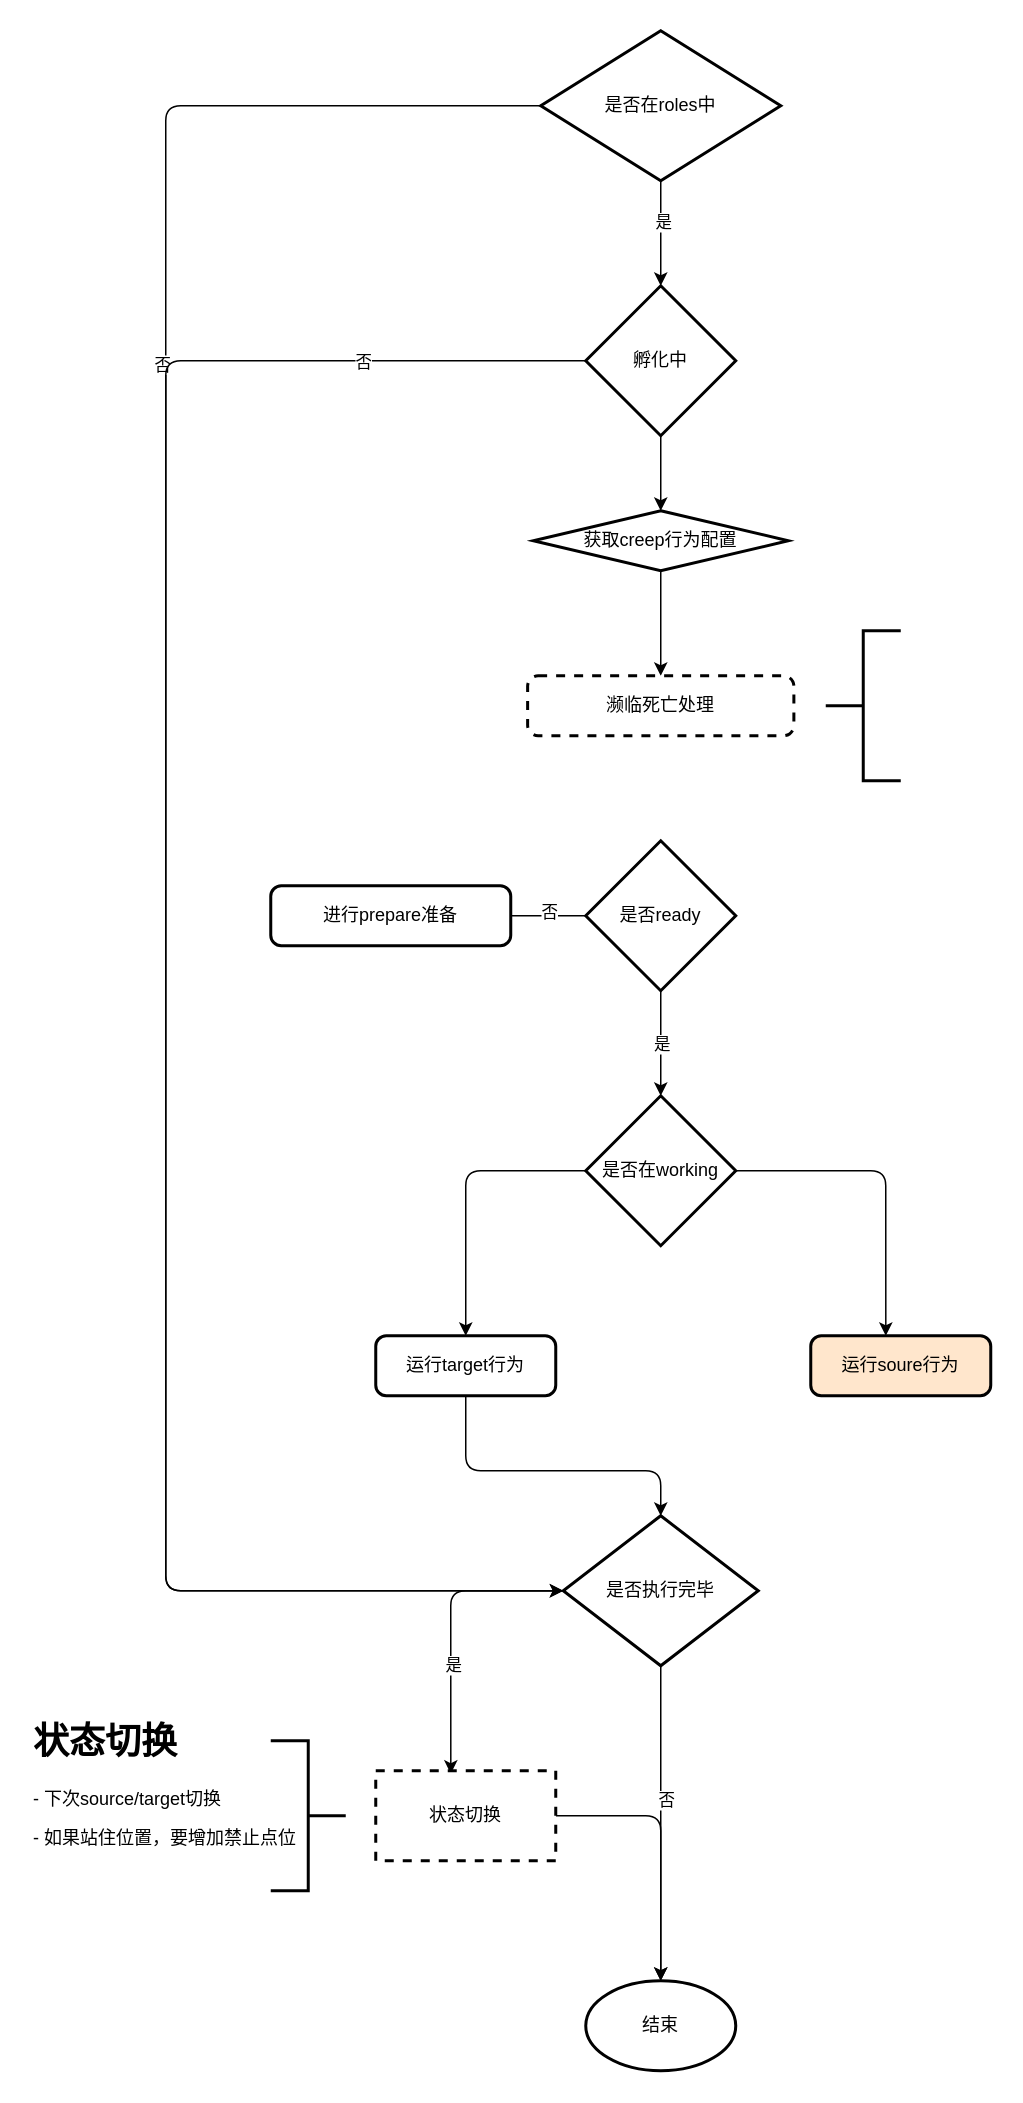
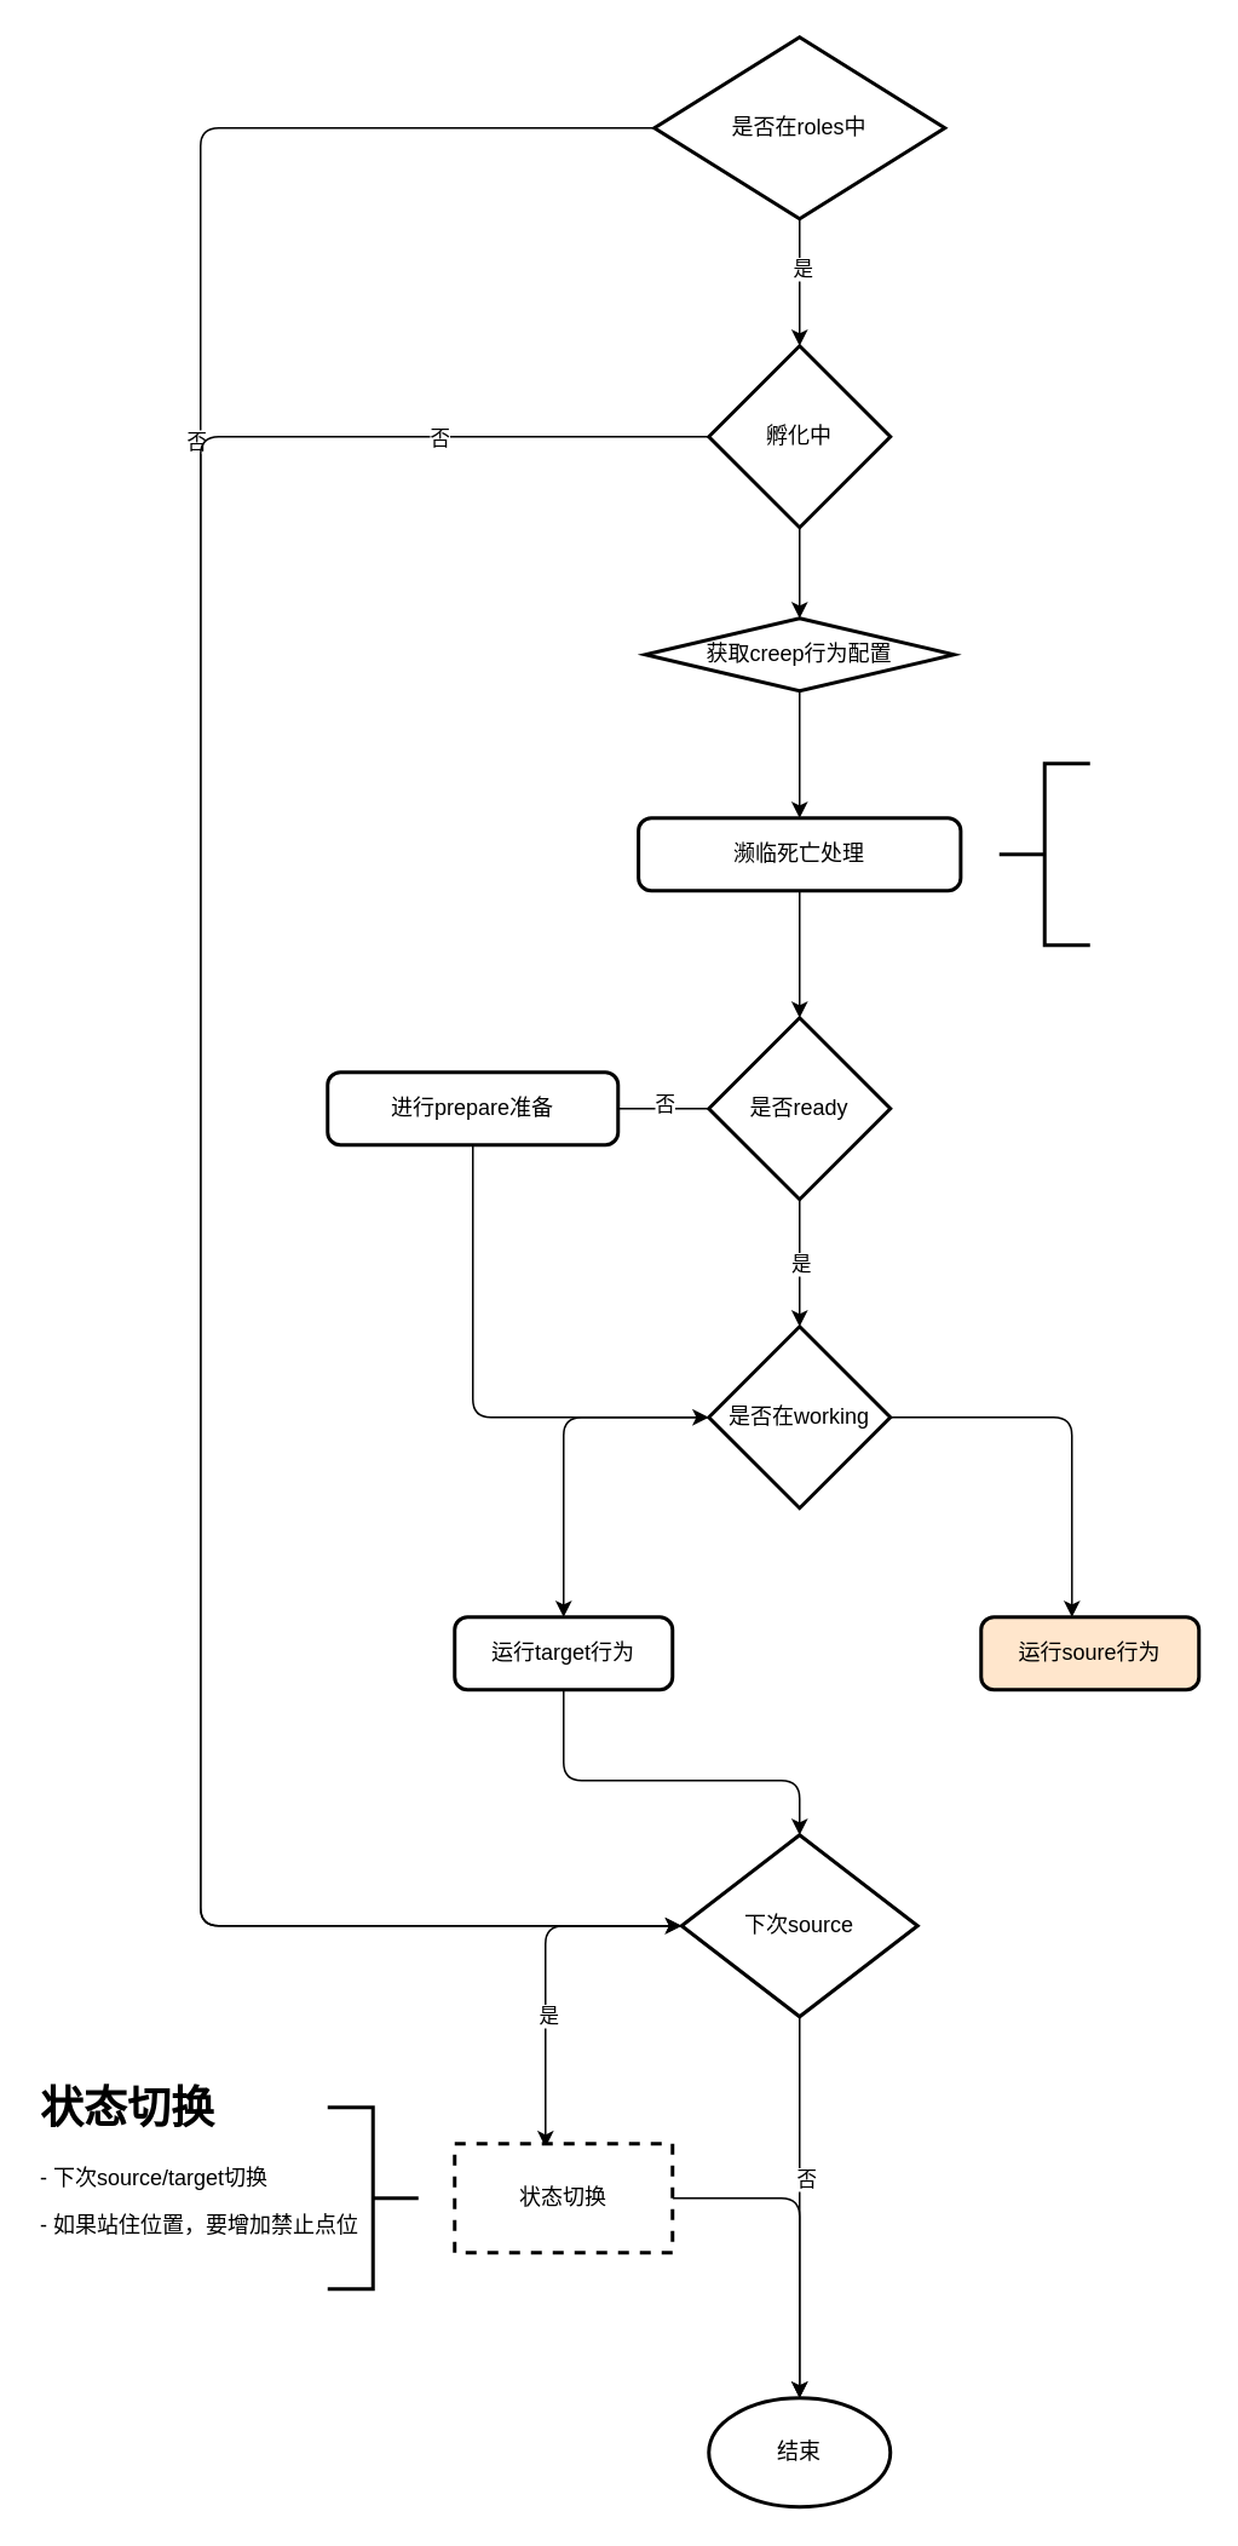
  <mxCell id="0" />
  <mxCell id="1" parent="0" />
  <mxCell id="2" style="edgeStyle=none;html=1;" edge="1" parent="1" source="6" target="10"><mxGeometry relative="1" as="geometry" /></mxCell>
  <mxCell id="3" value="是" style="edgeLabel;html=1;align=center;verticalAlign=middle;resizable=0;points=[];" vertex="1" connectable="0" parent="2"><mxGeometry x="-0.229" y="1" relative="1" as="geometry"><mxPoint as="offset" /></mxGeometry></mxCell>
  <mxCell id="4" style="edgeStyle=none;html=1;entryX=0;entryY=0.5;entryDx=0;entryDy=0;entryPerimeter=0;" edge="1" parent="1" source="6" target="32"><mxGeometry relative="1" as="geometry"><mxPoint x="360" y="1050" as="targetPoint" /><Array as="points"><mxPoint x="110" y="70" /><mxPoint x="110" y="1060" /></Array></mxGeometry></mxCell>
  <mxCell id="5" value="否" style="edgeLabel;html=1;align=center;verticalAlign=middle;resizable=0;points=[];" vertex="1" connectable="0" parent="4"><mxGeometry x="-0.439" y="-3" relative="1" as="geometry"><mxPoint as="offset" /></mxGeometry></mxCell>
  <mxCell id="6" value="是否在roles中" style="strokeWidth=2;html=1;shape=mxgraph.flowchart.decision;whiteSpace=wrap;" vertex="1" parent="1"><mxGeometry x="360" y="20" width="160" height="100" as="geometry" /></mxCell>
  <mxCell id="7" style="edgeStyle=none;html=1;" edge="1" parent="1" source="10" target="32"><mxGeometry relative="1" as="geometry"><mxPoint x="110" y="1111" as="targetPoint" /><Array as="points"><mxPoint x="110" y="240" /><mxPoint x="110" y="1060" /></Array></mxGeometry></mxCell>
  <mxCell id="8" value="否" style="edgeLabel;html=1;align=center;verticalAlign=middle;resizable=0;points=[];" vertex="1" connectable="0" parent="7"><mxGeometry x="-0.781" relative="1" as="geometry"><mxPoint as="offset" /></mxGeometry></mxCell>
  <mxCell id="9" value="" style="edgeStyle=none;html=1;" edge="1" parent="1" source="10" target="12"><mxGeometry relative="1" as="geometry" /></mxCell>
  <mxCell id="10" value="孵化中" style="strokeWidth=2;html=1;shape=mxgraph.flowchart.decision;whiteSpace=wrap;" vertex="1" parent="1"><mxGeometry x="390" y="190" width="100" height="100" as="geometry" /></mxCell>
  <mxCell id="11" value="" style="edgeStyle=none;html=1;" edge="1" parent="1" source="12" target="14"><mxGeometry relative="1" as="geometry" /></mxCell>
  <mxCell id="12" value="获取creep行为配置" style="rhombus;whiteSpace=wrap;html=1;absoluteArcSize=1;arcSize=14;strokeWidth=2;" vertex="1" parent="1"><mxGeometry x="355" y="340" width="170" height="40" as="geometry" /></mxCell>
- <mxCell id="14" value="濒临死亡处理" style="rounded=1;whiteSpace=wrap;html=1;absoluteArcSize=1;arcSize=14;strokeWidth=2;dashed=1;" vertex="1" parent="1"><mxGeometry x="351.25" y="450" width="177.5" height="40" as="geometry" /></mxCell>
+ <mxCell id="13" value="" style="edgeStyle=none;html=1;" edge="1" parent="1" source="14" target="20"><mxGeometry relative="1" as="geometry" /></mxCell>
+ <mxCell id="14" value="濒临死亡处理" style="rounded=1;whiteSpace=wrap;html=1;absoluteArcSize=1;arcSize=14;strokeWidth=2;" vertex="1" parent="1"><mxGeometry x="351.25" y="450" width="177.5" height="40" as="geometry" /></mxCell>
  <mxCell id="15" value="" style="strokeWidth=2;html=1;shape=mxgraph.flowchart.annotation_2;align=left;labelPosition=right;pointerEvents=1;" vertex="1" parent="1"><mxGeometry x="550" y="420" width="50" height="100" as="geometry" /></mxCell>
  <mxCell id="16" value="" style="edgeStyle=none;html=1;endArrow=none;" edge="1" parent="1" source="20" target="25"><mxGeometry relative="1" as="geometry" /></mxCell>
  <mxCell id="17" value="否" style="edgeLabel;html=1;align=center;verticalAlign=middle;resizable=0;points=[];" vertex="1" connectable="0" parent="16"><mxGeometry y="-3" relative="1" as="geometry"><mxPoint as="offset" /></mxGeometry></mxCell>
  <mxCell id="18" value="" style="edgeStyle=none;html=1;" edge="1" parent="1" source="20" target="23"><mxGeometry relative="1" as="geometry" /></mxCell>
  <mxCell id="19" value="是" style="edgeLabel;html=1;align=center;verticalAlign=middle;resizable=0;points=[];" vertex="1" connectable="0" parent="18"><mxGeometry relative="1" as="geometry"><mxPoint as="offset" /></mxGeometry></mxCell>
  <mxCell id="20" value="是否ready" style="strokeWidth=2;html=1;shape=mxgraph.flowchart.decision;whiteSpace=wrap;" vertex="1" parent="1"><mxGeometry x="390" y="560" width="100" height="100" as="geometry" /></mxCell>
  <mxCell id="21" style="edgeStyle=none;html=1;entryX=0.417;entryY=0;entryDx=0;entryDy=0;entryPerimeter=0;" edge="1" parent="1" source="23" target="33"><mxGeometry relative="1" as="geometry"><mxPoint x="650" y="780" as="targetPoint" /><Array as="points"><mxPoint x="590" y="780" /></Array></mxGeometry></mxCell>
  <mxCell id="22" style="edgeStyle=none;html=1;entryX=0.5;entryY=0;entryDx=0;entryDy=0;" edge="1" parent="1" source="23" target="27"><mxGeometry relative="1" as="geometry"><mxPoint x="170" y="780" as="targetPoint" /><Array as="points"><mxPoint x="310" y="780" /></Array></mxGeometry></mxCell>
  <mxCell id="23" value="是否在working" style="strokeWidth=2;html=1;shape=mxgraph.flowchart.decision;whiteSpace=wrap;" vertex="1" parent="1"><mxGeometry x="390" y="730" width="100" height="100" as="geometry" /></mxCell>
+ <mxCell id="24" style="edgeStyle=none;html=1;" edge="1" parent="1" source="25" target="23"><mxGeometry relative="1" as="geometry"><mxPoint x="260" y="850" as="targetPoint" /><Array as="points"><mxPoint x="260" y="780" /></Array></mxGeometry></mxCell>
  <mxCell id="25" value="进行prepare准备" style="rounded=1;whiteSpace=wrap;html=1;absoluteArcSize=1;arcSize=14;strokeWidth=2;" vertex="1" parent="1"><mxGeometry x="180" y="590" width="160" height="40" as="geometry" /></mxCell>
  <mxCell id="26" style="edgeStyle=none;html=1;" edge="1" parent="1" source="27" target="32"><mxGeometry relative="1" as="geometry"><mxPoint x="510" y="980" as="targetPoint" /><Array as="points"><mxPoint x="310" y="980" /><mxPoint x="440" y="980" /></Array></mxGeometry></mxCell>
  <mxCell id="27" value="运行target行为" style="rounded=1;whiteSpace=wrap;html=1;absoluteArcSize=1;arcSize=14;strokeWidth=2;" vertex="1" parent="1"><mxGeometry x="250" y="890" width="120" height="40" as="geometry" /></mxCell>
  <mxCell id="28" style="edgeStyle=none;html=1;" edge="1" parent="1" source="32" target="34"><mxGeometry relative="1" as="geometry" /></mxCell>
  <mxCell id="29" value="否" style="edgeLabel;html=1;align=center;verticalAlign=middle;resizable=0;points=[];" vertex="1" connectable="0" parent="28"><mxGeometry x="-0.152" y="3" relative="1" as="geometry"><mxPoint as="offset" /></mxGeometry></mxCell>
  <mxCell id="30" style="edgeStyle=none;html=1;entryX=0.417;entryY=0.033;entryDx=0;entryDy=0;entryPerimeter=0;" edge="1" parent="1" source="32" target="36"><mxGeometry relative="1" as="geometry"><mxPoint x="140" y="1060" as="targetPoint" /><Array as="points"><mxPoint x="300" y="1060" /></Array></mxGeometry></mxCell>
  <mxCell id="31" value="是" style="edgeLabel;html=1;align=center;verticalAlign=middle;resizable=0;points=[];" vertex="1" connectable="0" parent="30"><mxGeometry x="0.269" y="1" relative="1" as="geometry"><mxPoint as="offset" /></mxGeometry></mxCell>
- <mxCell id="32" value="是否执行完毕" style="strokeWidth=2;html=1;shape=mxgraph.flowchart.decision;whiteSpace=wrap;" vertex="1" parent="1"><mxGeometry x="375" y="1010" width="130" height="100" as="geometry" /></mxCell>
+ <mxCell id="32" value="下次source" style="strokeWidth=2;html=1;shape=mxgraph.flowchart.decision;whiteSpace=wrap;" vertex="1" parent="1"><mxGeometry x="375" y="1010" width="130" height="100" as="geometry" /></mxCell>
  <mxCell id="33" value="运行soure行为" style="rounded=1;whiteSpace=wrap;html=1;absoluteArcSize=1;arcSize=14;strokeWidth=2;fillColor=#ffe6cc;" vertex="1" parent="1"><mxGeometry x="540" y="890" width="120" height="40" as="geometry" /></mxCell>
  <mxCell id="34" value="结束" style="strokeWidth=2;html=1;shape=mxgraph.flowchart.start_1;whiteSpace=wrap;" vertex="1" parent="1"><mxGeometry x="390" y="1320" width="100" height="60" as="geometry" /></mxCell>
  <mxCell id="35" style="edgeStyle=none;html=1;" edge="1" parent="1" source="36" target="34"><mxGeometry relative="1" as="geometry"><mxPoint x="560" y="1210" as="targetPoint" /><Array as="points"><mxPoint x="440" y="1210" /></Array></mxGeometry></mxCell>
  <mxCell id="36" value="状态切换" style="whiteSpace=wrap;html=1;strokeWidth=2;dashed=1;" vertex="1" parent="1"><mxGeometry x="250" y="1180" width="120" height="60" as="geometry" /></mxCell>
  <mxCell id="37" value="" style="strokeWidth=2;html=1;shape=mxgraph.flowchart.annotation_2;align=left;labelPosition=right;pointerEvents=1;rotation=-180;" vertex="1" parent="1"><mxGeometry x="180" y="1160" width="50" height="100" as="geometry" /></mxCell>
  <mxCell id="38" value="&lt;h1 style=&quot;margin-top: 0px;&quot;&gt;状态切换&lt;/h1&gt;&lt;p&gt;- 下次source/target切换&lt;/p&gt;&lt;p&gt;- 如果站住位置，要增加禁止点位&lt;/p&gt;" style="text;html=1;whiteSpace=wrap;overflow=hidden;rounded=0;" vertex="1" parent="1"><mxGeometry x="20" y="1140" width="180" height="120" as="geometry" /></mxCell>
